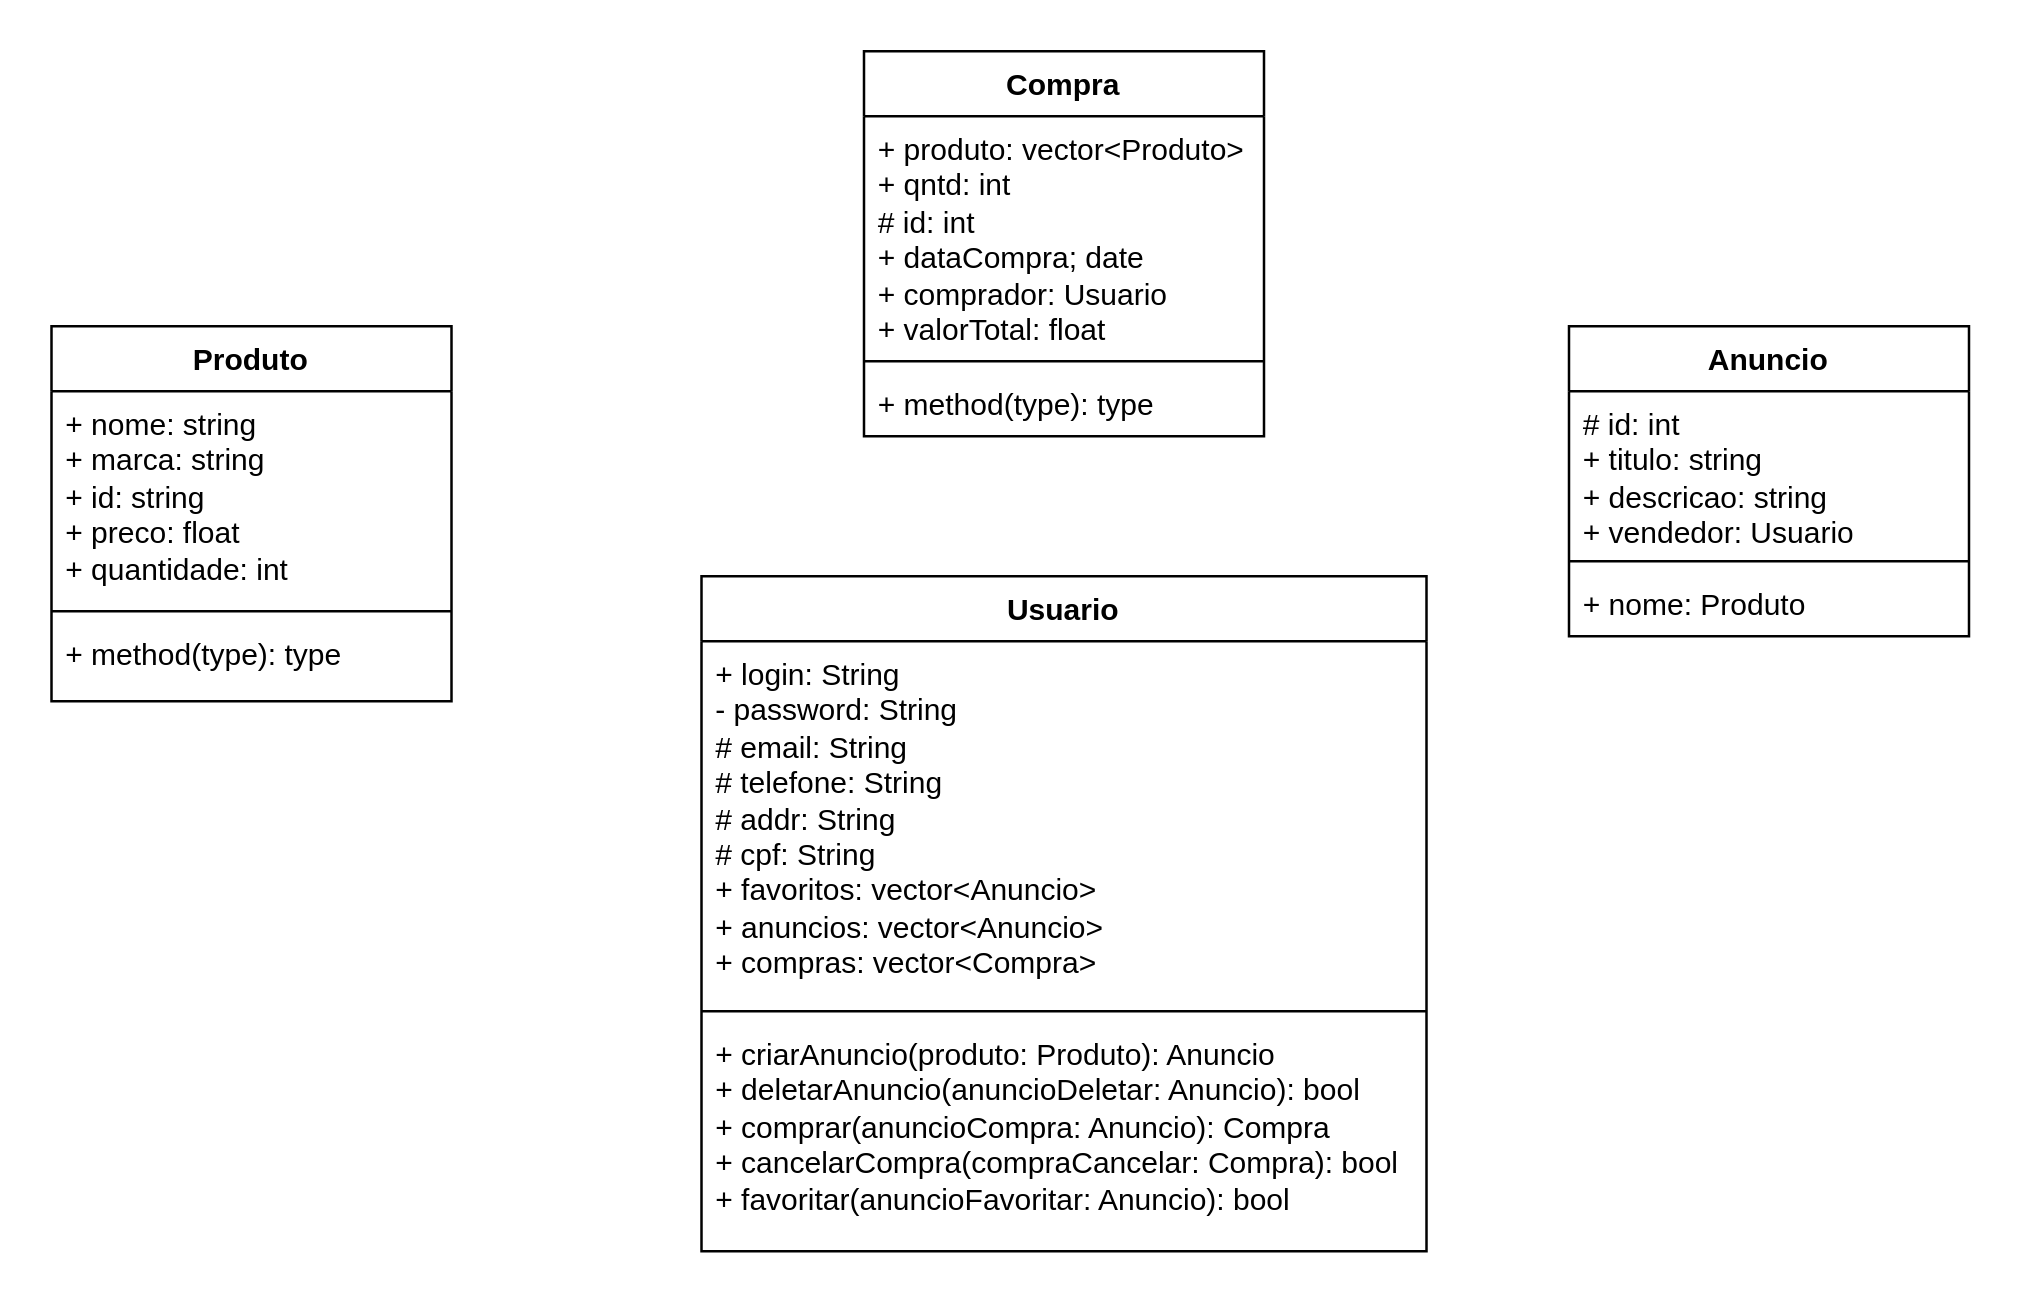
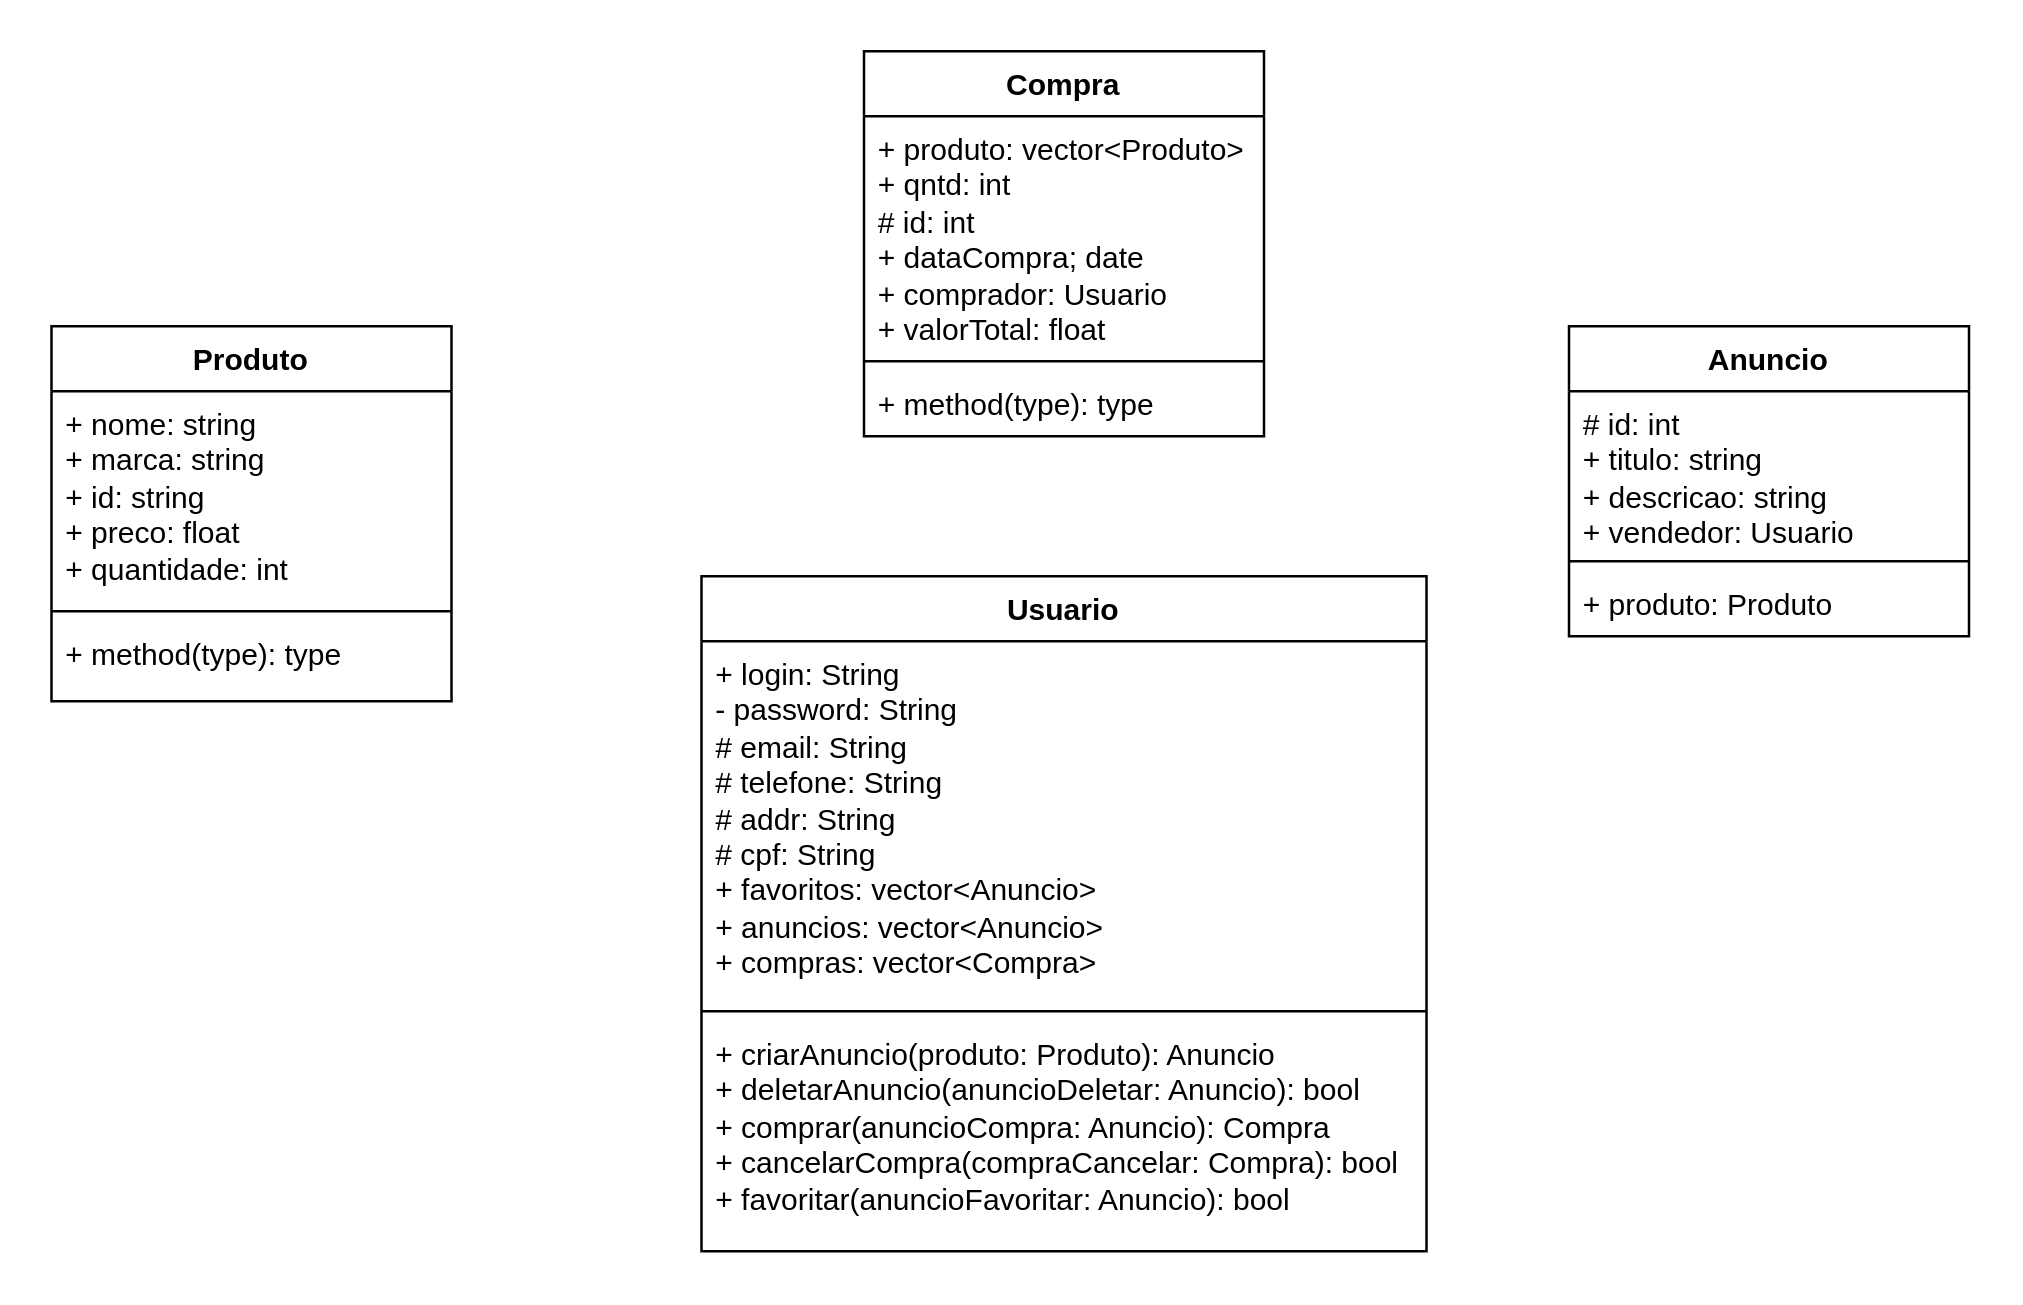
  <mxCell id="0" />
  <mxCell id="1" parent="0" />
  <mxCell id="2" value="Compra" style="swimlane;fontStyle=1;align=center;verticalAlign=top;childLayout=stackLayout;horizontal=1;startSize=26;horizontalStack=0;resizeParent=1;resizeParentMax=0;resizeLast=0;collapsible=1;marginBottom=0;whiteSpace=wrap;html=1;" vertex="1" parent="1"><mxGeometry x="345" y="20" width="160" height="154" as="geometry" /></mxCell>
  <mxCell id="3" value="+ produto: vector&amp;lt;Produto&amp;gt;&lt;div&gt;+ qntd: int&lt;/div&gt;&lt;div&gt;# id: int&lt;/div&gt;&lt;div&gt;+ dataCompra; date&lt;/div&gt;&lt;div&gt;+ comprador: Usuario&lt;/div&gt;&lt;div&gt;+ valorTotal: float&lt;/div&gt;&lt;div&gt;&lt;br&gt;&lt;/div&gt;" style="text;strokeColor=none;fillColor=none;align=left;verticalAlign=top;spacingLeft=4;spacingRight=4;overflow=hidden;rotatable=0;points=[[0,0.5],[1,0.5]];portConstraint=eastwest;whiteSpace=wrap;html=1;" vertex="1" parent="2"><mxGeometry y="26" width="160" height="94" as="geometry" /></mxCell>
  <mxCell id="4" value="" style="line;strokeWidth=1;fillColor=none;align=left;verticalAlign=middle;spacingTop=-1;spacingLeft=3;spacingRight=3;rotatable=0;labelPosition=right;points=[];portConstraint=eastwest;strokeColor=inherit;" vertex="1" parent="2"><mxGeometry y="120" width="160" height="8" as="geometry" /></mxCell>
  <mxCell id="5" value="+ method(type): type" style="text;strokeColor=none;fillColor=none;align=left;verticalAlign=top;spacingLeft=4;spacingRight=4;overflow=hidden;rotatable=0;points=[[0,0.5],[1,0.5]];portConstraint=eastwest;whiteSpace=wrap;html=1;" vertex="1" parent="2"><mxGeometry y="128" width="160" height="26" as="geometry" /></mxCell>
  <mxCell id="6" value="Usuario" style="swimlane;fontStyle=1;align=center;verticalAlign=top;childLayout=stackLayout;horizontal=1;startSize=26;horizontalStack=0;resizeParent=1;resizeParentMax=0;resizeLast=0;collapsible=1;marginBottom=0;whiteSpace=wrap;html=1;" vertex="1" parent="1"><mxGeometry x="280" y="230" width="290" height="270" as="geometry" /></mxCell>
  <mxCell id="7" value="+ login: String&lt;div&gt;- password: String&lt;/div&gt;&lt;div&gt;# email: String&lt;/div&gt;&lt;div&gt;# telefone: String&lt;/div&gt;&lt;div&gt;# addr: String&lt;/div&gt;&lt;div&gt;# cpf: String&lt;/div&gt;&lt;div&gt;+ favoritos:&lt;span style=&quot;background-color: initial;&quot;&gt;&amp;nbsp;vector&amp;lt;Anuncio&amp;gt;&lt;/span&gt;&lt;/div&gt;&lt;div&gt;+ anuncios: vector&amp;lt;Anuncio&amp;gt;&lt;/div&gt;&lt;div&gt;+ compras: vector&amp;lt;Compra&amp;gt;&lt;/div&gt;&lt;div&gt;&lt;br&gt;&lt;/div&gt;" style="text;strokeColor=none;fillColor=none;align=left;verticalAlign=top;spacingLeft=4;spacingRight=4;overflow=hidden;rotatable=0;points=[[0,0.5],[1,0.5]];portConstraint=eastwest;whiteSpace=wrap;html=1;" vertex="1" parent="6"><mxGeometry y="26" width="290" height="144" as="geometry" /></mxCell>
  <mxCell id="8" value="" style="line;strokeWidth=1;fillColor=none;align=left;verticalAlign=middle;spacingTop=-1;spacingLeft=3;spacingRight=3;rotatable=0;labelPosition=right;points=[];portConstraint=eastwest;strokeColor=inherit;" vertex="1" parent="6"><mxGeometry y="170" width="290" height="8" as="geometry" /></mxCell>
  <mxCell id="9" value="+ criarAnuncio(produto: Produto): Anuncio&lt;div&gt;+ deletarAnuncio(anuncioDeletar: Anuncio): bool&lt;/div&gt;&lt;div&gt;+ comprar(anuncioCompra: Anuncio): Compra&lt;/div&gt;&lt;div&gt;+ cancelarCompra(compraCancelar: Compra): bool&lt;/div&gt;&lt;div&gt;+ favoritar(anuncioFavoritar: Anuncio): bool&lt;/div&gt;&lt;div&gt;&lt;br&gt;&lt;/div&gt;" style="text;strokeColor=none;fillColor=none;align=left;verticalAlign=top;spacingLeft=4;spacingRight=4;overflow=hidden;rotatable=0;points=[[0,0.5],[1,0.5]];portConstraint=eastwest;whiteSpace=wrap;html=1;" vertex="1" parent="6"><mxGeometry y="178" width="290" height="92" as="geometry" /></mxCell>
  <mxCell id="10" value="Anuncio" style="swimlane;fontStyle=1;align=center;verticalAlign=top;childLayout=stackLayout;horizontal=1;startSize=26;horizontalStack=0;resizeParent=1;resizeParentMax=0;resizeLast=0;collapsible=1;marginBottom=0;whiteSpace=wrap;html=1;" vertex="1" parent="1"><mxGeometry x="627" y="130" width="160" height="124" as="geometry" /></mxCell>
  <mxCell id="11" value="&lt;div&gt;# id: int&lt;/div&gt;&lt;div&gt;+ titulo: string&lt;/div&gt;&lt;div&gt;+ descricao: string&lt;/div&gt;&lt;div&gt;+ vendedor: Usuario&lt;/div&gt;" style="text;strokeColor=none;fillColor=none;align=left;verticalAlign=top;spacingLeft=4;spacingRight=4;overflow=hidden;rotatable=0;points=[[0,0.5],[1,0.5]];portConstraint=eastwest;whiteSpace=wrap;html=1;" vertex="1" parent="10"><mxGeometry y="26" width="160" height="64" as="geometry" /></mxCell>
  <mxCell id="12" value="" style="line;strokeWidth=1;fillColor=none;align=left;verticalAlign=middle;spacingTop=-1;spacingLeft=3;spacingRight=3;rotatable=0;labelPosition=right;points=[];portConstraint=eastwest;strokeColor=inherit;" vertex="1" parent="10"><mxGeometry y="90" width="160" height="8" as="geometry" /></mxCell>
- <mxCell id="13" value="+ nome: Produto&lt;div&gt;&lt;br&gt;&lt;/div&gt;" style="text;strokeColor=none;fillColor=none;align=left;verticalAlign=top;spacingLeft=4;spacingRight=4;overflow=hidden;rotatable=0;points=[[0,0.5],[1,0.5]];portConstraint=eastwest;whiteSpace=wrap;html=1;" vertex="1" parent="10"><mxGeometry y="98" width="160" height="26" as="geometry" /></mxCell>
+ <mxCell id="13" value="+ produto: Produto&lt;div&gt;&lt;br&gt;&lt;/div&gt;" style="text;strokeColor=none;fillColor=none;align=left;verticalAlign=top;spacingLeft=4;spacingRight=4;overflow=hidden;rotatable=0;points=[[0,0.5],[1,0.5]];portConstraint=eastwest;whiteSpace=wrap;html=1;" vertex="1" parent="10"><mxGeometry y="98" width="160" height="26" as="geometry" /></mxCell>
  <mxCell id="14" value="Produto&lt;div&gt;&lt;br&gt;&lt;/div&gt;" style="swimlane;fontStyle=1;align=center;verticalAlign=top;childLayout=stackLayout;horizontal=1;startSize=26;horizontalStack=0;resizeParent=1;resizeParentMax=0;resizeLast=0;collapsible=1;marginBottom=0;whiteSpace=wrap;html=1;" vertex="1" parent="1"><mxGeometry x="20" y="130" width="160" height="150" as="geometry" /></mxCell>
  <mxCell id="15" value="+ nome: string&lt;div&gt;+ marca: string&lt;/div&gt;&lt;div&gt;+ id: string&lt;/div&gt;&lt;div&gt;+ preco: float&lt;/div&gt;&lt;div&gt;+ quantidade: int&lt;/div&gt;" style="text;strokeColor=none;fillColor=none;align=left;verticalAlign=top;spacingLeft=4;spacingRight=4;overflow=hidden;rotatable=0;points=[[0,0.5],[1,0.5]];portConstraint=eastwest;whiteSpace=wrap;html=1;" vertex="1" parent="14"><mxGeometry y="26" width="160" height="84" as="geometry" /></mxCell>
  <mxCell id="16" value="" style="line;strokeWidth=1;fillColor=none;align=left;verticalAlign=middle;spacingTop=-1;spacingLeft=3;spacingRight=3;rotatable=0;labelPosition=right;points=[];portConstraint=eastwest;strokeColor=inherit;" vertex="1" parent="14"><mxGeometry y="110" width="160" height="8" as="geometry" /></mxCell>
  <mxCell id="17" value="+ method(type): type" style="text;strokeColor=none;fillColor=none;align=left;verticalAlign=top;spacingLeft=4;spacingRight=4;overflow=hidden;rotatable=0;points=[[0,0.5],[1,0.5]];portConstraint=eastwest;whiteSpace=wrap;html=1;" vertex="1" parent="14"><mxGeometry y="118" width="160" height="32" as="geometry" /></mxCell>
